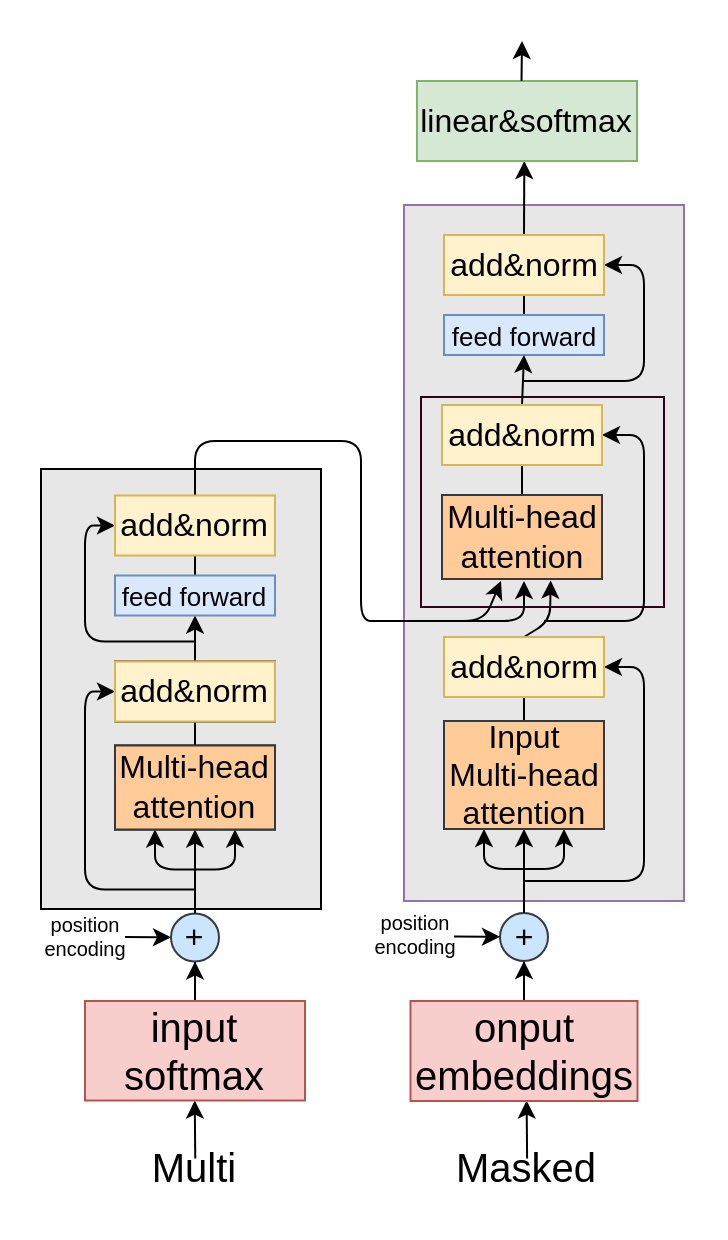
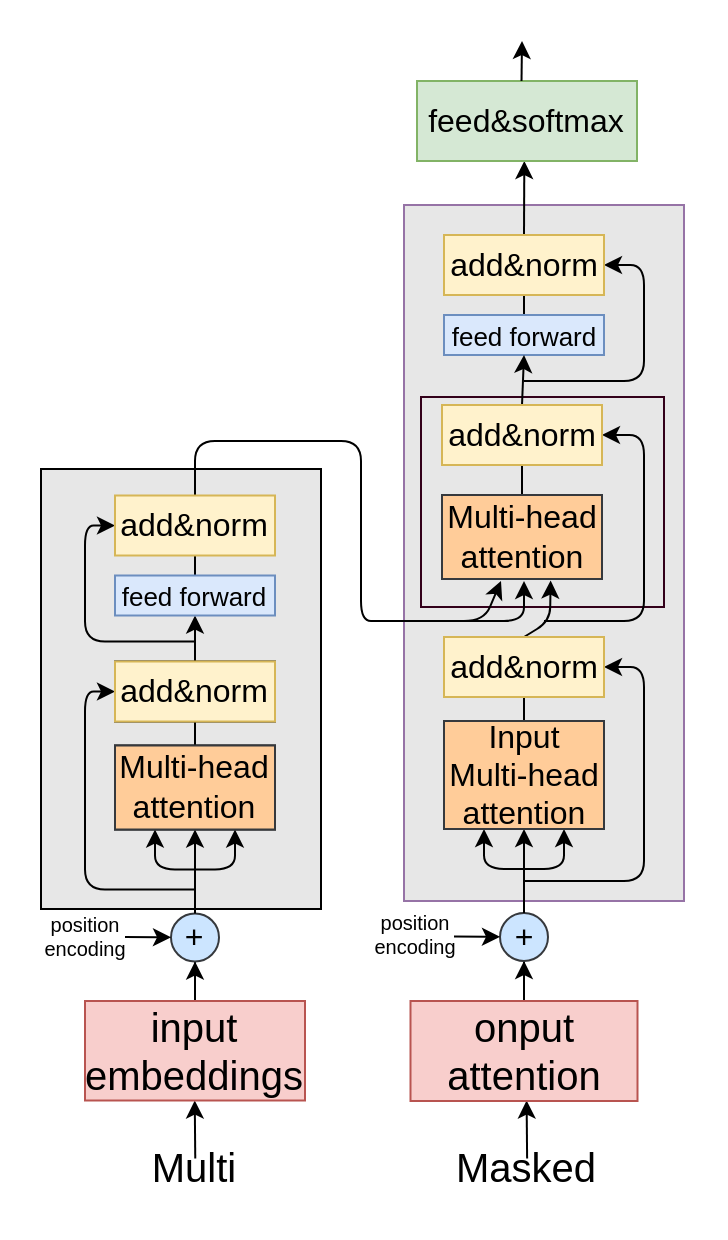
  <mxCell id="0" />
  <mxCell id="1" parent="0" />
  <mxCell id="2" value="" style="rounded=0;whiteSpace=wrap;html=1;fontSize=13;fontColor=#000000;fillColor=#E7E7E7;" parent="1" vertex="1"><mxGeometry x="20" y="234" width="140" height="220" as="geometry" /></mxCell>
  <mxCell id="3" style="edgeStyle=none;html=1;exitX=0.5;exitY=0;exitDx=0;exitDy=0;entryX=0.5;entryY=1;entryDx=0;entryDy=0;fontSize=16;startArrow=none;startFill=0;endArrow=none;endFill=0;fontColor=#000000;" parent="1" target="6" edge="1"><mxGeometry relative="1" as="geometry"><mxPoint x="97" y="500.25" as="sourcePoint" /></mxGeometry></mxCell>
  <mxCell id="4" value="" style="edgeStyle=none;html=1;fontSize=16;startArrow=none;startFill=0;endArrow=classic;endFill=1;fontColor=#000000;" parent="1" target="6" edge="1"><mxGeometry relative="1" as="geometry"><mxPoint x="97" y="500.25" as="sourcePoint" /></mxGeometry></mxCell>
  <mxCell id="5" value="" style="endArrow=classic;html=1;fontSize=10;fontColor=#000000;" parent="1" edge="1"><mxGeometry width="50" height="50" relative="1" as="geometry"><mxPoint x="97.13" y="578.75" as="sourcePoint" /><mxPoint x="96.87" y="549.75" as="targetPoint" /></mxGeometry></mxCell>
  <mxCell id="6" value="+" style="ellipse;whiteSpace=wrap;html=1;aspect=fixed;fontSize=16;fillColor=#cce5ff;strokeColor=#36393d;fontColor=#000000;" parent="1" vertex="1"><mxGeometry x="85" y="456.25" width="24" height="24" as="geometry" /></mxCell>
  <mxCell id="7" value="" style="endArrow=classic;html=1;fontSize=16;fontColor=#000000;" parent="1" edge="1"><mxGeometry width="50" height="50" relative="1" as="geometry"><mxPoint x="62" y="468" as="sourcePoint" /><mxPoint x="85" y="468.15" as="targetPoint" /></mxGeometry></mxCell>
  <mxCell id="8" style="edgeStyle=none;html=1;exitX=0.5;exitY=0;exitDx=0;exitDy=0;entryX=0.5;entryY=1;entryDx=0;entryDy=0;fontSize=13;startArrow=none;startFill=0;endArrow=none;endFill=0;fontColor=#000000;" parent="1" source="12" target="15" edge="1"><mxGeometry relative="1" as="geometry" /></mxCell>
  <mxCell id="9" style="edgeStyle=none;html=1;exitX=0.5;exitY=1;exitDx=0;exitDy=0;entryX=0.5;entryY=0;entryDx=0;entryDy=0;fontSize=13;startArrow=classic;startFill=1;endArrow=none;endFill=0;fontColor=#000000;" parent="1" source="12" target="6" edge="1"><mxGeometry relative="1" as="geometry" /></mxCell>
  <mxCell id="10" style="edgeStyle=none;html=1;exitX=0.75;exitY=1;exitDx=0;exitDy=0;fontSize=13;startArrow=classic;startFill=1;endArrow=none;endFill=0;fontColor=#000000;" parent="1" source="12" edge="1"><mxGeometry relative="1" as="geometry"><mxPoint x="97" y="434.25" as="targetPoint" /><Array as="points"><mxPoint x="117" y="434.25" /></Array></mxGeometry></mxCell>
  <mxCell id="11" style="edgeStyle=none;html=1;exitX=0.25;exitY=1;exitDx=0;exitDy=0;fontSize=13;startArrow=classic;startFill=1;endArrow=none;endFill=0;fontColor=#000000;" parent="1" source="12" edge="1"><mxGeometry relative="1" as="geometry"><mxPoint x="97" y="434.25" as="targetPoint" /><Array as="points"><mxPoint x="77" y="434.25" /></Array></mxGeometry></mxCell>
  <mxCell id="12" value="Multi-head&lt;br&gt;attention" style="rounded=0;whiteSpace=wrap;html=1;fontSize=16;fontColor=#000000;" parent="1" vertex="1"><mxGeometry x="57" y="372.25" width="80" height="42" as="geometry" /></mxCell>
  <mxCell id="13" style="edgeStyle=none;html=1;exitX=0.5;exitY=0;exitDx=0;exitDy=0;entryX=0.5;entryY=1;entryDx=0;entryDy=0;fontSize=13;startArrow=none;startFill=0;endArrow=classic;endFill=1;fontColor=#000000;" parent="1" source="15" target="17" edge="1"><mxGeometry relative="1" as="geometry"><Array as="points"><mxPoint x="97" y="317.25" /></Array></mxGeometry></mxCell>
  <mxCell id="14" style="edgeStyle=none;html=1;exitX=0;exitY=0.5;exitDx=0;exitDy=0;fontSize=13;startArrow=classic;startFill=1;endArrow=none;endFill=0;fontColor=#000000;" parent="1" source="15" edge="1"><mxGeometry relative="1" as="geometry"><mxPoint x="97" y="444.25" as="targetPoint" /><Array as="points"><mxPoint x="42" y="345.25" /><mxPoint x="42" y="444.25" /></Array></mxGeometry></mxCell>
  <mxCell id="15" value="add&amp;amp;norm" style="rounded=0;whiteSpace=wrap;html=1;fontSize=16;fontColor=#000000;" parent="1" vertex="1"><mxGeometry x="57" y="330.25" width="80" height="30" as="geometry" /></mxCell>
  <mxCell id="16" style="edgeStyle=none;html=1;exitX=0.5;exitY=0;exitDx=0;exitDy=0;entryX=0.5;entryY=1;entryDx=0;entryDy=0;fontSize=13;startArrow=none;startFill=0;endArrow=none;endFill=0;fontColor=#000000;" parent="1" source="17" target="20" edge="1"><mxGeometry relative="1" as="geometry" /></mxCell>
  <mxCell id="17" value="&lt;font style=&quot;font-size: 13px&quot;&gt;feed forward&lt;/font&gt;" style="rounded=0;whiteSpace=wrap;html=1;fontSize=16;fillColor=#dae8fc;strokeColor=#6c8ebf;fontColor=#000000;" parent="1" vertex="1"><mxGeometry x="57" y="287.25" width="80" height="20" as="geometry" /></mxCell>
  <mxCell id="18" style="edgeStyle=none;html=1;exitX=0;exitY=0.5;exitDx=0;exitDy=0;fontSize=13;startArrow=classic;startFill=1;endArrow=none;endFill=0;fontColor=#000000;" parent="1" source="20" edge="1"><mxGeometry relative="1" as="geometry"><mxPoint x="97" y="320.25" as="targetPoint" /><Array as="points"><mxPoint x="42" y="262.25" /><mxPoint x="42" y="320.25" /></Array></mxGeometry></mxCell>
  <mxCell id="19" style="edgeStyle=none;html=1;exitX=0.5;exitY=0;exitDx=0;exitDy=0;endArrow=none;endFill=0;" edge="1" parent="1" source="20"><mxGeometry relative="1" as="geometry"><mxPoint x="190" y="310" as="targetPoint" /><Array as="points"><mxPoint x="97" y="220" /><mxPoint x="180" y="220" /><mxPoint x="180" y="310" /></Array></mxGeometry></mxCell>
  <mxCell id="20" value="add&amp;amp;norm" style="rounded=0;whiteSpace=wrap;html=1;fontSize=16;fillColor=#fff2cc;strokeColor=#d6b656;fontColor=#000000;" parent="1" vertex="1"><mxGeometry x="57" y="247.25" width="80" height="30" as="geometry" /></mxCell>
  <mxCell id="21" value="Multi" style="text;html=1;strokeColor=none;fillColor=none;align=center;verticalAlign=middle;whiteSpace=wrap;rounded=0;fontSize=20;fontColor=#000000;" parent="1" vertex="1"><mxGeometry x="67" y="568" width="60" height="30" as="geometry" /></mxCell>
  <mxCell id="22" value="position&lt;br style=&quot;font-size: 10px;&quot;&gt;encoding" style="text;html=1;strokeColor=none;fillColor=none;align=center;verticalAlign=middle;whiteSpace=wrap;rounded=0;fontSize=10;fontColor=#000000;" parent="1" vertex="1"><mxGeometry x="20" y="454" width="45" height="27" as="geometry" /></mxCell>
- <mxCell id="23" value="input &lt;br&gt;softmax" style="rounded=0;whiteSpace=wrap;html=1;fontSize=20;fillColor=#f8cecc;strokeColor=#b85450;fontColor=#000000;" parent="1" vertex="1"><mxGeometry x="42" y="500" width="110" height="49.75" as="geometry" /></mxCell>
+ <mxCell id="23" value="input &lt;br&gt;embeddings" style="rounded=0;whiteSpace=wrap;html=1;fontSize=20;fillColor=#f8cecc;strokeColor=#b85450;fontColor=#000000;" parent="1" vertex="1"><mxGeometry x="42" y="500" width="110" height="49.75" as="geometry" /></mxCell>
  <mxCell id="24" value="Multi-head&lt;br&gt;attention" style="rounded=0;whiteSpace=wrap;html=1;fontSize=16;fillColor=#ffcc99;strokeColor=#36393d;fontColor=#000000;" parent="1" vertex="1"><mxGeometry x="57" y="372.25" width="80" height="42" as="geometry" /></mxCell>
  <mxCell id="25" value="add&amp;amp;norm" style="rounded=0;whiteSpace=wrap;html=1;fontSize=16;fillColor=#fff2cc;strokeColor=#d6b656;fontColor=#000000;" parent="1" vertex="1"><mxGeometry x="57" y="330.25" width="80" height="30" as="geometry" /></mxCell>
  <mxCell id="26" value="" style="rounded=0;whiteSpace=wrap;html=1;fontSize=10;fillColor=#E7E7E7;strokeColor=#9673a6;" parent="1" vertex="1"><mxGeometry x="201.5" y="102" width="140" height="348" as="geometry" /></mxCell>
  <mxCell id="27" value="" style="rounded=0;whiteSpace=wrap;html=1;fontSize=10;fillColor=#E7E7E7;strokeColor=#33001A;" parent="1" vertex="1"><mxGeometry x="210" y="198" width="121.5" height="105" as="geometry" /></mxCell>
  <mxCell id="28" style="edgeStyle=none;html=1;exitX=0.5;exitY=0;exitDx=0;exitDy=0;entryX=0.5;entryY=1;entryDx=0;entryDy=0;fontSize=16;startArrow=none;startFill=0;endArrow=none;endFill=0;fontColor=#000000;" parent="1" target="31" edge="1"><mxGeometry relative="1" as="geometry"><mxPoint x="261.5" y="500" as="sourcePoint" /></mxGeometry></mxCell>
  <mxCell id="29" value="" style="edgeStyle=none;html=1;fontSize=16;startArrow=none;startFill=0;endArrow=classic;endFill=1;fontColor=#000000;" parent="1" target="31" edge="1"><mxGeometry relative="1" as="geometry"><mxPoint x="261.5" y="500" as="sourcePoint" /></mxGeometry></mxCell>
  <mxCell id="30" value="" style="endArrow=classic;html=1;fontSize=10;fontColor=#000000;" parent="1" edge="1"><mxGeometry width="50" height="50" relative="1" as="geometry"><mxPoint x="263.06" y="578.75" as="sourcePoint" /><mxPoint x="262.8" y="549.75" as="targetPoint" /></mxGeometry></mxCell>
  <mxCell id="31" value="+" style="ellipse;whiteSpace=wrap;html=1;aspect=fixed;fontSize=16;fillColor=#cce5ff;strokeColor=#36393d;fontColor=#000000;" parent="1" vertex="1"><mxGeometry x="249.5" y="456" width="24" height="24" as="geometry" /></mxCell>
  <mxCell id="32" value="" style="endArrow=classic;html=1;fontSize=16;fontColor=#000000;" parent="1" edge="1"><mxGeometry width="50" height="50" relative="1" as="geometry"><mxPoint x="226.5" y="467.75" as="sourcePoint" /><mxPoint x="249.5" y="467.9" as="targetPoint" /></mxGeometry></mxCell>
  <mxCell id="33" style="edgeStyle=none;html=1;exitX=0.5;exitY=0;exitDx=0;exitDy=0;entryX=0.5;entryY=1;entryDx=0;entryDy=0;fontSize=13;startArrow=none;startFill=0;endArrow=none;endFill=0;fontColor=#000000;" parent="1" edge="1"><mxGeometry relative="1" as="geometry"><mxPoint x="261.5" y="360" as="sourcePoint" /><mxPoint x="261.5" y="348" as="targetPoint" /></mxGeometry></mxCell>
  <mxCell id="34" style="edgeStyle=none;html=1;exitX=0.5;exitY=1;exitDx=0;exitDy=0;entryX=0.5;entryY=0;entryDx=0;entryDy=0;fontSize=13;startArrow=classic;startFill=1;endArrow=none;endFill=0;fontColor=#000000;" parent="1" target="31" edge="1"><mxGeometry relative="1" as="geometry"><mxPoint x="261.5" y="414" as="sourcePoint" /></mxGeometry></mxCell>
  <mxCell id="35" style="edgeStyle=none;html=1;exitX=0.75;exitY=1;exitDx=0;exitDy=0;fontSize=13;startArrow=classic;startFill=1;endArrow=none;endFill=0;fontColor=#000000;" parent="1" edge="1"><mxGeometry relative="1" as="geometry"><mxPoint x="261.5" y="434" as="targetPoint" /><Array as="points"><mxPoint x="281.5" y="434" /></Array><mxPoint x="281.5" y="414" as="sourcePoint" /></mxGeometry></mxCell>
  <mxCell id="36" style="edgeStyle=none;html=1;exitX=0.25;exitY=1;exitDx=0;exitDy=0;fontSize=13;startArrow=classic;startFill=1;endArrow=none;endFill=0;fontColor=#000000;" parent="1" edge="1"><mxGeometry relative="1" as="geometry"><mxPoint x="261.5" y="434" as="targetPoint" /><Array as="points"><mxPoint x="241.5" y="434" /></Array><mxPoint x="241.5" y="414" as="sourcePoint" /></mxGeometry></mxCell>
  <mxCell id="37" value="Masked" style="text;html=1;strokeColor=none;fillColor=none;align=center;verticalAlign=middle;whiteSpace=wrap;rounded=0;fontSize=20;fontColor=#000000;" parent="1" vertex="1"><mxGeometry x="233" y="568" width="60" height="30" as="geometry" /></mxCell>
  <mxCell id="38" value="position&lt;br style=&quot;font-size: 10px;&quot;&gt;encoding" style="text;html=1;strokeColor=none;fillColor=none;align=center;verticalAlign=middle;whiteSpace=wrap;rounded=0;fontSize=10;fontColor=#000000;" parent="1" vertex="1"><mxGeometry x="184.5" y="453.75" width="45" height="27" as="geometry" /></mxCell>
- <mxCell id="39" value="onput&lt;br&gt;embeddings" style="rounded=0;whiteSpace=wrap;html=1;fontSize=20;fillColor=#f8cecc;strokeColor=#b85450;" parent="1" vertex="1"><mxGeometry x="204.75" y="500" width="113.5" height="50" as="geometry" /></mxCell>
+ <mxCell id="39" value="onput&lt;br&gt;attention" style="rounded=0;whiteSpace=wrap;html=1;fontSize=20;fillColor=#f8cecc;strokeColor=#b85450;" parent="1" vertex="1"><mxGeometry x="204.75" y="500" width="113.5" height="50" as="geometry" /></mxCell>
  <mxCell id="40" value="Input&lt;br&gt;Multi-head&lt;br&gt;attention" style="rounded=0;whiteSpace=wrap;html=1;fontSize=16;fillColor=#ffcc99;strokeColor=#36393d;fontColor=#000000;" parent="1" vertex="1"><mxGeometry x="221.5" y="360" width="80" height="54" as="geometry" /></mxCell>
  <mxCell id="41" style="edgeStyle=none;html=1;exitX=1;exitY=0.5;exitDx=0;exitDy=0;fontSize=10;startArrow=classic;startFill=1;endArrow=none;endFill=0;fontColor=#000000;" parent="1" source="43" edge="1"><mxGeometry relative="1" as="geometry"><mxPoint x="261.5" y="440" as="targetPoint" /><Array as="points"><mxPoint x="321.5" y="333" /><mxPoint x="321.5" y="440" /></Array></mxGeometry></mxCell>
  <mxCell id="42" style="edgeStyle=none;html=1;exitX=0.5;exitY=0;exitDx=0;exitDy=0;fontSize=10;startArrow=none;startFill=0;endArrow=classic;endFill=1;entryX=0.679;entryY=1.018;entryDx=0;entryDy=0;entryPerimeter=0;fontColor=#000000;" parent="1" source="43" target="50" edge="1"><mxGeometry relative="1" as="geometry"><mxPoint x="281.5" y="290" as="targetPoint" /><Array as="points"><mxPoint x="274.5" y="310" /></Array></mxGeometry></mxCell>
  <mxCell id="43" value="add&amp;amp;norm" style="rounded=0;whiteSpace=wrap;html=1;fontSize=16;fillColor=#fff2cc;strokeColor=#d6b656;" parent="1" vertex="1"><mxGeometry x="221.5" y="318" width="80" height="30" as="geometry" /></mxCell>
  <mxCell id="44" style="edgeStyle=none;html=1;exitX=0.5;exitY=0;exitDx=0;exitDy=0;entryX=0.5;entryY=1;entryDx=0;entryDy=0;fontSize=13;startArrow=none;startFill=0;endArrow=none;endFill=0;fontColor=#000000;" parent="1" source="45" target="48" edge="1"><mxGeometry relative="1" as="geometry" /></mxCell>
  <mxCell id="45" value="&lt;font style=&quot;font-size: 13px&quot;&gt;feed forward&lt;/font&gt;" style="rounded=0;whiteSpace=wrap;html=1;fontSize=16;fillColor=#dae8fc;strokeColor=#6c8ebf;" parent="1" vertex="1"><mxGeometry x="221.5" y="157" width="80" height="20" as="geometry" /></mxCell>
  <mxCell id="46" style="edgeStyle=none;html=1;exitX=0.5;exitY=0;exitDx=0;exitDy=0;fontSize=13;startArrow=none;startFill=0;endArrow=classic;endFill=1;fontColor=#000000;" parent="1" source="48" edge="1"><mxGeometry relative="1" as="geometry"><mxPoint x="261.654" y="80" as="targetPoint" /></mxGeometry></mxCell>
  <mxCell id="47" style="edgeStyle=none;html=1;exitX=1;exitY=0.5;exitDx=0;exitDy=0;fontSize=10;startArrow=classic;startFill=1;endArrow=none;endFill=0;fontColor=#000000;" parent="1" source="48" edge="1"><mxGeometry relative="1" as="geometry"><mxPoint x="261.5" y="190" as="targetPoint" /><Array as="points"><mxPoint x="321.5" y="132" /><mxPoint x="321.5" y="190" /></Array></mxGeometry></mxCell>
  <mxCell id="48" value="add&amp;amp;norm" style="rounded=0;whiteSpace=wrap;html=1;fontSize=16;fillColor=#fff2cc;strokeColor=#d6b656;" parent="1" vertex="1"><mxGeometry x="221.5" y="117" width="80" height="30" as="geometry" /></mxCell>
  <mxCell id="49" style="edgeStyle=none;html=1;exitX=0.5;exitY=0;exitDx=0;exitDy=0;entryX=0.5;entryY=1;entryDx=0;entryDy=0;fontSize=10;startArrow=none;startFill=0;endArrow=none;endFill=0;fontColor=#000000;" parent="1" source="50" target="55" edge="1"><mxGeometry relative="1" as="geometry" /></mxCell>
  <mxCell id="50" value="Multi-head&lt;br&gt;attention" style="rounded=0;whiteSpace=wrap;html=1;fontSize=16;fillColor=#ffcc99;strokeColor=#36393d;fontColor=#000000;" parent="1" vertex="1"><mxGeometry x="220.5" y="247" width="80" height="42" as="geometry" /></mxCell>
  <mxCell id="51" value="" style="endArrow=classic;html=1;fontSize=10;fontColor=#000000;" parent="1" edge="1"><mxGeometry width="50" height="50" relative="1" as="geometry"><mxPoint x="190" y="310" as="sourcePoint" /><mxPoint x="261.5" y="290" as="targetPoint" /><Array as="points"><mxPoint x="261.5" y="310" /></Array></mxGeometry></mxCell>
  <mxCell id="52" value="" style="endArrow=classic;html=1;fontSize=10;fontColor=#000000;" parent="1" edge="1"><mxGeometry width="50" height="50" relative="1" as="geometry"><mxPoint x="190" y="310" as="sourcePoint" /><mxPoint x="250" y="290" as="targetPoint" /><Array as="points"><mxPoint x="241.5" y="310" /></Array></mxGeometry></mxCell>
  <mxCell id="53" style="edgeStyle=none;html=1;exitX=1;exitY=0.5;exitDx=0;exitDy=0;fontSize=10;startArrow=classic;startFill=1;endArrow=none;endFill=0;fontColor=#000000;" parent="1" source="55" edge="1"><mxGeometry relative="1" as="geometry"><mxPoint x="271.5" y="310" as="targetPoint" /><Array as="points"><mxPoint x="321.5" y="217" /><mxPoint x="321.5" y="310" /></Array></mxGeometry></mxCell>
  <mxCell id="54" style="edgeStyle=none;html=1;exitX=0.5;exitY=0;exitDx=0;exitDy=0;entryX=0.5;entryY=1;entryDx=0;entryDy=0;fontSize=10;startArrow=none;startFill=0;endArrow=classic;endFill=1;fontColor=#000000;" parent="1" source="55" target="45" edge="1"><mxGeometry relative="1" as="geometry" /></mxCell>
  <mxCell id="55" value="add&amp;amp;norm" style="rounded=0;whiteSpace=wrap;html=1;fontSize=16;fillColor=#fff2cc;strokeColor=#d6b656;" parent="1" vertex="1"><mxGeometry x="220.5" y="202" width="80" height="30" as="geometry" /></mxCell>
- <mxCell id="56" value="linear&amp;amp;softmax" style="rounded=0;whiteSpace=wrap;html=1;fontSize=16;fillColor=#d5e8d4;strokeColor=#82b366;" parent="1" vertex="1"><mxGeometry x="208" y="40" width="110" height="40" as="geometry" /></mxCell>
+ <mxCell id="56" value="feed&amp;amp;softmax" style="rounded=0;whiteSpace=wrap;html=1;fontSize=16;fillColor=#d5e8d4;strokeColor=#82b366;" parent="1" vertex="1"><mxGeometry x="208" y="40" width="110" height="40" as="geometry" /></mxCell>
  <mxCell id="57" style="edgeStyle=none;html=1;exitX=0.5;exitY=0;exitDx=0;exitDy=0;fontSize=13;startArrow=none;startFill=0;endArrow=classic;endFill=1;fontColor=#000000;" parent="1" edge="1"><mxGeometry relative="1" as="geometry"><mxPoint x="260.5" y="20" as="targetPoint" /><mxPoint x="260.26" y="40" as="sourcePoint" /></mxGeometry></mxCell>
